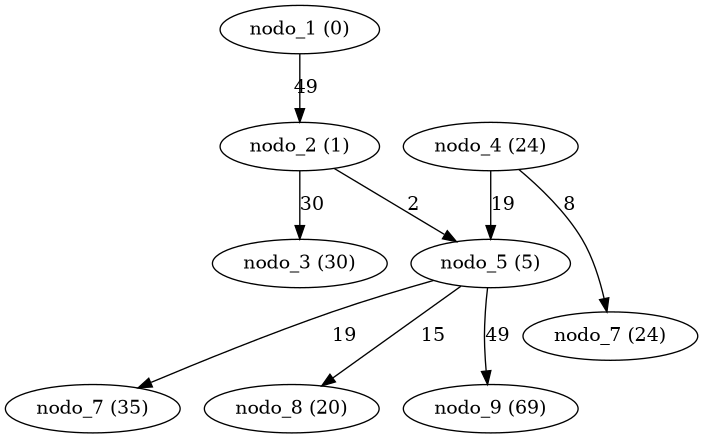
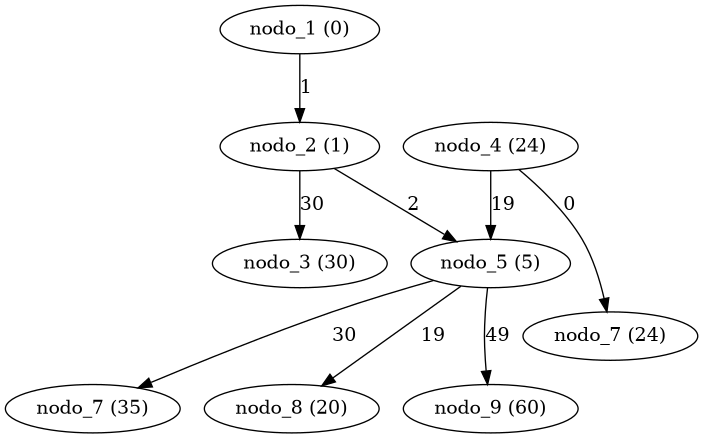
  digraph {
    "nodo_1 (0)"
    "nodo_2 (1)"
    "nodo_3 (30)"
    "nodo_5 (5)"
    n5 [label="nodo_7 (35)"]
    "nodo_8 (20)"
-   "nodo_9 (69)"
+   "nodo_9 (69)" [label="nodo_9 (60)"]
    "nodo_4 (24)"
    "nodo_7 (24)"
-   "nodo_1 (0)" -> "nodo_2 (1)" [label=49 weight=1]
+   "nodo_1 (0)" -> "nodo_2 (1)" [label=1 weight=1]
    "nodo_2 (1)" -> "nodo_3 (30)" [label=30 weight=29]
    "nodo_2 (1)" -> "nodo_5 (5)" [label=2 weight=4]
-   "nodo_5 (5)" -> n5 [label=19 weight=30]
-   "nodo_5 (5)" -> "nodo_8 (20)" [label=15 weight=15]
+   "nodo_5 (5)" -> n5 [label=30 weight=30]
+   "nodo_5 (5)" -> "nodo_8 (20)" [label=19 weight=15]
    "nodo_5 (5)" -> "nodo_9 (69)" [label=49 weight=49]
    "nodo_4 (24)" -> "nodo_5 (5)" [label=19 weight=19]
-   "nodo_4 (24)" -> "nodo_7 (24)" [label=8 weight=0]
+   "nodo_4 (24)" -> "nodo_7 (24)" [label=0 weight=0]
  }
